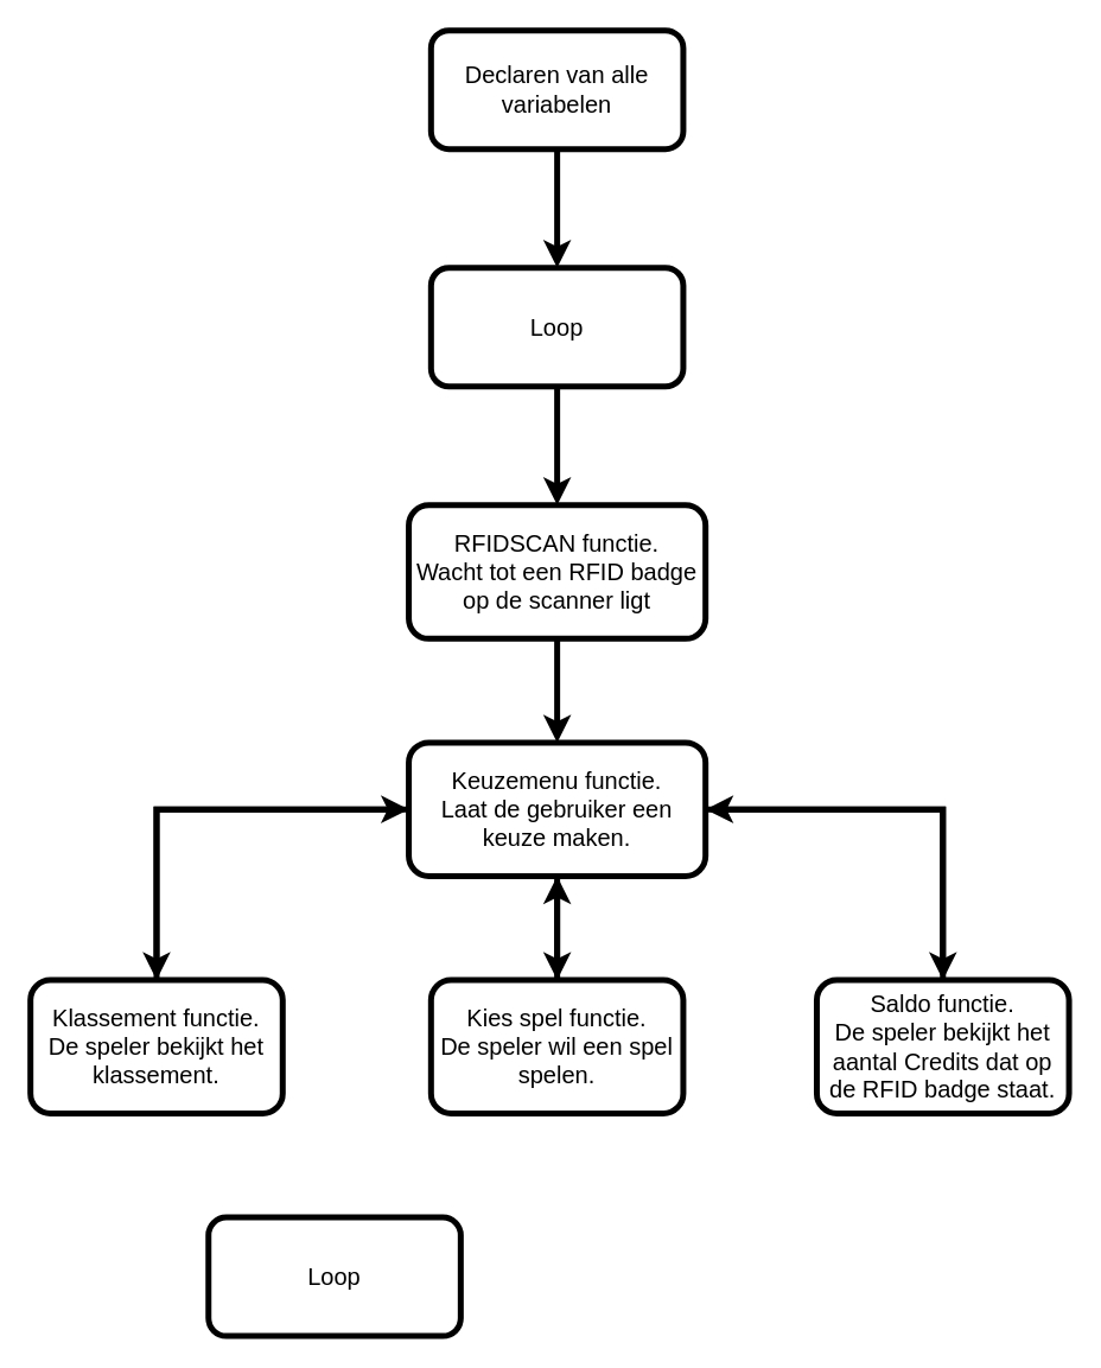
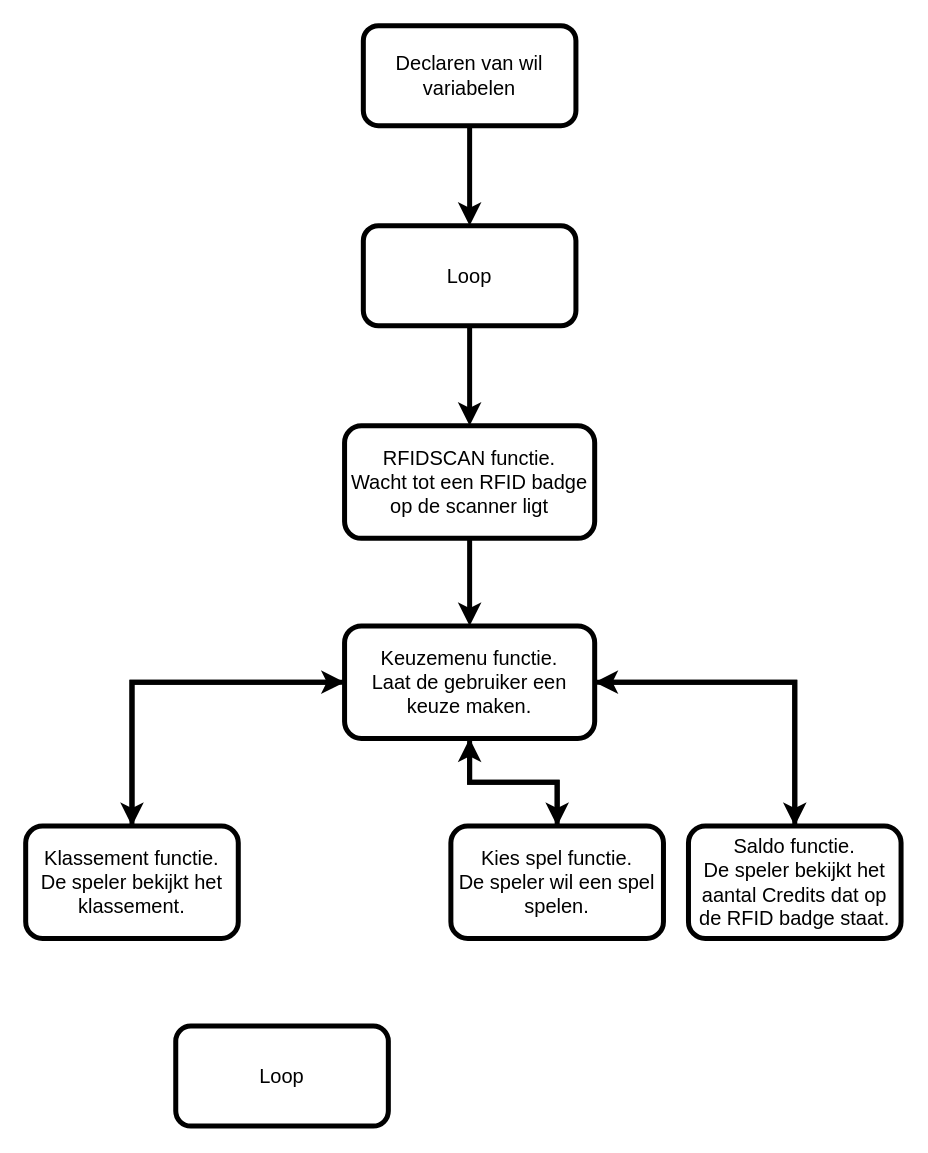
  <mxCell id="0" />
  <mxCell id="1" parent="0" />
  <mxCell id="2" style="edgeStyle=orthogonalEdgeStyle;rounded=0;orthogonalLoop=1;jettySize=auto;html=1;exitX=0.5;exitY=1;exitDx=0;exitDy=0;entryX=0.5;entryY=0;entryDx=0;entryDy=0;strokeWidth=4;" edge="1" parent="1" source="3" target="5"><mxGeometry relative="1" as="geometry" /></mxCell>
- <mxCell id="3" value="&lt;font style=&quot;font-size: 16px&quot;&gt;Declaren van alle variabelen&lt;/font&gt;" style="rounded=1;whiteSpace=wrap;html=1;strokeWidth=4;fillColor=none;" vertex="1" parent="1"><mxGeometry x="290" y="20" width="170" height="80" as="geometry" /></mxCell>
+ <mxCell id="3" value="&lt;font style=&quot;font-size: 16px&quot;&gt;Declaren van wil variabelen&lt;/font&gt;" style="rounded=1;whiteSpace=wrap;html=1;strokeWidth=4;fillColor=none;" vertex="1" parent="1"><mxGeometry x="290" y="20" width="170" height="80" as="geometry" /></mxCell>
  <mxCell id="4" style="edgeStyle=orthogonalEdgeStyle;rounded=0;orthogonalLoop=1;jettySize=auto;html=1;exitX=0.5;exitY=1;exitDx=0;exitDy=0;strokeWidth=4;" edge="1" parent="1" source="5" target="7"><mxGeometry relative="1" as="geometry" /></mxCell>
  <mxCell id="5" value="&lt;span style=&quot;font-size: 16px&quot;&gt;Loop&lt;/span&gt;" style="rounded=1;whiteSpace=wrap;html=1;strokeWidth=4;fillColor=none;" vertex="1" parent="1"><mxGeometry x="290" y="180" width="170" height="80" as="geometry" /></mxCell>
  <mxCell id="6" style="edgeStyle=orthogonalEdgeStyle;rounded=0;orthogonalLoop=1;jettySize=auto;html=1;exitX=0.5;exitY=1;exitDx=0;exitDy=0;entryX=0.5;entryY=0;entryDx=0;entryDy=0;strokeWidth=4;" edge="1" parent="1" source="7" target="11"><mxGeometry relative="1" as="geometry" /></mxCell>
  <mxCell id="7" value="&lt;span style=&quot;font-size: 16px&quot;&gt;RFIDSCAN functie.&lt;br&gt;Wacht tot een RFID badge op de scanner ligt&lt;br&gt;&lt;/span&gt;" style="rounded=1;whiteSpace=wrap;html=1;strokeWidth=4;fillColor=none;" vertex="1" parent="1"><mxGeometry x="275" y="340" width="200" height="90" as="geometry" /></mxCell>
  <mxCell id="8" style="edgeStyle=orthogonalEdgeStyle;rounded=0;orthogonalLoop=1;jettySize=auto;html=1;exitX=0.5;exitY=1;exitDx=0;exitDy=0;strokeWidth=4;" edge="1" parent="1" source="11" target="15"><mxGeometry relative="1" as="geometry" /></mxCell>
  <mxCell id="9" style="edgeStyle=orthogonalEdgeStyle;rounded=0;orthogonalLoop=1;jettySize=auto;html=1;exitX=1;exitY=0.5;exitDx=0;exitDy=0;entryX=0.5;entryY=0;entryDx=0;entryDy=0;strokeWidth=4;" edge="1" parent="1" source="11" target="17"><mxGeometry relative="1" as="geometry" /></mxCell>
  <mxCell id="10" style="edgeStyle=orthogonalEdgeStyle;rounded=0;orthogonalLoop=1;jettySize=auto;html=1;exitX=0;exitY=0.5;exitDx=0;exitDy=0;entryX=0.5;entryY=0;entryDx=0;entryDy=0;strokeWidth=4;" edge="1" parent="1" source="11" target="13"><mxGeometry relative="1" as="geometry" /></mxCell>
  <mxCell id="11" value="&lt;span style=&quot;font-size: 16px&quot;&gt;Keuzemenu functie.&lt;br&gt;Laat de gebruiker een keuze maken.&lt;br&gt;&lt;/span&gt;" style="rounded=1;whiteSpace=wrap;html=1;strokeWidth=4;fillColor=none;" vertex="1" parent="1"><mxGeometry x="275" y="500" width="200" height="90" as="geometry" /></mxCell>
  <mxCell id="12" style="edgeStyle=orthogonalEdgeStyle;rounded=0;orthogonalLoop=1;jettySize=auto;html=1;exitX=0.5;exitY=0;exitDx=0;exitDy=0;entryX=0;entryY=0.5;entryDx=0;entryDy=0;strokeWidth=4;" edge="1" parent="1" source="13" target="11"><mxGeometry relative="1" as="geometry" /></mxCell>
  <mxCell id="13" value="&lt;span style=&quot;font-size: 16px&quot;&gt;Klassement functie.&lt;br&gt;De speler bekijkt het klassement.&lt;br&gt;&lt;/span&gt;" style="rounded=1;whiteSpace=wrap;html=1;strokeWidth=4;fillColor=none;" vertex="1" parent="1"><mxGeometry x="20" y="660" width="170" height="90" as="geometry" /></mxCell>
  <mxCell id="14" style="edgeStyle=orthogonalEdgeStyle;rounded=0;orthogonalLoop=1;jettySize=auto;html=1;exitX=0.5;exitY=0;exitDx=0;exitDy=0;entryX=0.5;entryY=1;entryDx=0;entryDy=0;strokeWidth=4;" edge="1" parent="1" source="15" target="11"><mxGeometry relative="1" as="geometry" /></mxCell>
- <mxCell id="15" value="&lt;span style=&quot;font-size: 16px&quot;&gt;Kies spel functie.&lt;br&gt;De speler wil een spel spelen.&lt;br&gt;&lt;/span&gt;" style="rounded=1;whiteSpace=wrap;html=1;strokeWidth=4;fillColor=none;" vertex="1" parent="1"><mxGeometry x="290" y="660" width="170" height="90" as="geometry" /></mxCell>
+ <mxCell id="15" value="&lt;span style=&quot;font-size: 16px&quot;&gt;Kies spel functie.&lt;br&gt;De speler wil een spel spelen.&lt;br&gt;&lt;/span&gt;" style="rounded=1;whiteSpace=wrap;html=1;strokeWidth=4;fillColor=none;" vertex="1" parent="1"><mxGeometry x="360" y="660" width="170" height="90" as="geometry" /></mxCell>
  <mxCell id="16" style="edgeStyle=orthogonalEdgeStyle;rounded=0;orthogonalLoop=1;jettySize=auto;html=1;exitX=0.5;exitY=0;exitDx=0;exitDy=0;entryX=1;entryY=0.5;entryDx=0;entryDy=0;strokeWidth=4;" edge="1" parent="1" source="17" target="11"><mxGeometry relative="1" as="geometry" /></mxCell>
  <mxCell id="17" value="&lt;span style=&quot;font-size: 16px&quot;&gt;Saldo functie.&lt;br&gt;De speler bekijkt het aantal Credits dat op de RFID badge staat.&lt;br&gt;&lt;/span&gt;" style="rounded=1;whiteSpace=wrap;html=1;strokeWidth=4;fillColor=none;" vertex="1" parent="1"><mxGeometry x="550" y="660" width="170" height="90" as="geometry" /></mxCell>
  <mxCell id="18" value="&lt;span style=&quot;font-size: 16px&quot;&gt;Loop&lt;/span&gt;" style="rounded=1;whiteSpace=wrap;html=1;strokeWidth=4;fillColor=none;" vertex="1" parent="1"><mxGeometry x="140" y="820" width="170" height="80" as="geometry" /></mxCell>
